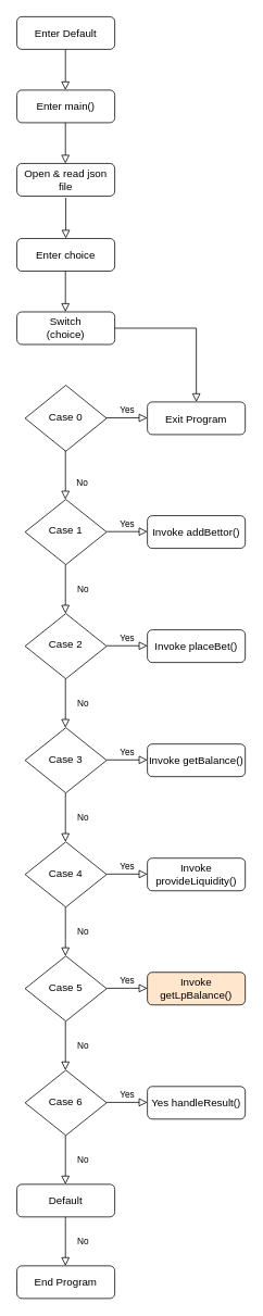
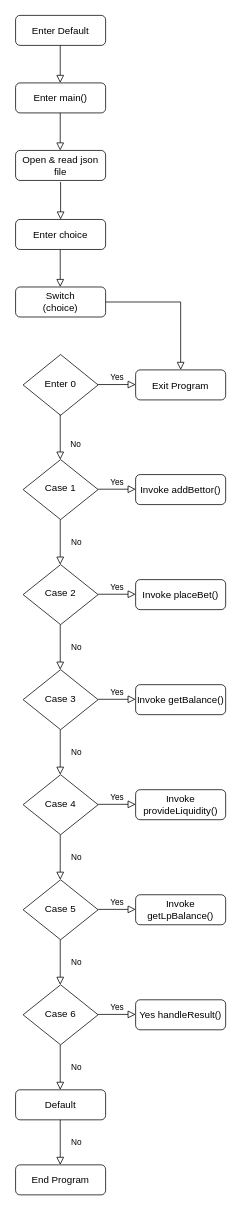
  <mxCell id="0" />
  <mxCell id="1" parent="0" />
  <mxCell id="2" value="" style="rounded=0;html=1;jettySize=auto;orthogonalLoop=1;fontSize=11;endArrow=block;endFill=0;endSize=8;strokeWidth=1;shadow=0;labelBackgroundColor=none;edgeStyle=orthogonalEdgeStyle;" parent="1" source="3" target="5" edge="1"><mxGeometry relative="1" as="geometry" /></mxCell>
  <mxCell id="3" value="&lt;font style=&quot;font-size: 13px&quot;&gt;Switch&lt;br&gt;(choice)&lt;/font&gt;" style="rounded=1;whiteSpace=wrap;html=1;fontSize=12;glass=0;strokeWidth=1;shadow=0;" parent="1" vertex="1"><mxGeometry x="20" y="382" width="120" height="40" as="geometry" /></mxCell>
- <mxCell id="4" value="&lt;font style=&quot;font-size: 13px&quot;&gt;Case 0&lt;/font&gt;" style="rhombus;whiteSpace=wrap;html=1;shadow=0;fontFamily=Helvetica;fontSize=12;align=center;strokeWidth=1;spacing=6;spacingTop=-4;" parent="1" vertex="1"><mxGeometry x="30" y="472" width="100" height="81" as="geometry" /></mxCell>
+ <mxCell id="4" value="&lt;font style=&quot;font-size: 13px&quot;&gt;Enter 0&lt;/font&gt;" style="rhombus;whiteSpace=wrap;html=1;shadow=0;fontFamily=Helvetica;fontSize=12;align=center;strokeWidth=1;spacing=6;spacingTop=-4;" parent="1" vertex="1"><mxGeometry x="30" y="472" width="100" height="81" as="geometry" /></mxCell>
  <mxCell id="5" value="&lt;font style=&quot;font-size: 13px&quot;&gt;Exit Program&lt;/font&gt;" style="rounded=1;whiteSpace=wrap;html=1;fontSize=12;glass=0;strokeWidth=1;shadow=0;" parent="1" vertex="1"><mxGeometry x="180" y="492.5" width="120" height="40" as="geometry" /></mxCell>
  <mxCell id="6" value="&lt;font style=&quot;font-size: 13px&quot;&gt;Case 1&lt;/font&gt;" style="rhombus;whiteSpace=wrap;html=1;shadow=0;fontFamily=Helvetica;fontSize=12;align=center;strokeWidth=1;spacing=6;spacingTop=-4;" parent="1" vertex="1"><mxGeometry x="30" y="612" width="100" height="80" as="geometry" /></mxCell>
  <mxCell id="7" value="&lt;span style=&quot;font-size: 13px&quot;&gt;Default&lt;/span&gt;" style="rounded=1;whiteSpace=wrap;html=1;fontSize=12;glass=0;strokeWidth=1;shadow=0;" parent="1" vertex="1"><mxGeometry x="20" y="1452" width="120" height="40" as="geometry" /></mxCell>
  <mxCell id="8" value="&lt;font style=&quot;font-size: 13px&quot;&gt;Invoke addBettor()&lt;/font&gt;" style="rounded=1;whiteSpace=wrap;html=1;fontSize=12;glass=0;strokeWidth=1;shadow=0;" parent="1" vertex="1"><mxGeometry x="180" y="632" width="120" height="40" as="geometry" /></mxCell>
  <mxCell id="9" value="&lt;font style=&quot;font-size: 13px&quot;&gt;Enter choice&lt;/font&gt;" style="rounded=1;whiteSpace=wrap;html=1;fontSize=12;glass=0;strokeWidth=1;shadow=0;" vertex="1" parent="1"><mxGeometry x="20" y="292" width="120" height="40" as="geometry" /></mxCell>
  <mxCell id="10" value="&lt;font style=&quot;font-size: 13px&quot;&gt;Enter Default&lt;/font&gt;" style="rounded=1;whiteSpace=wrap;html=1;fontSize=12;glass=0;strokeWidth=1;shadow=0;" vertex="1" parent="1"><mxGeometry x="20" y="20" width="120" height="40" as="geometry" /></mxCell>
  <mxCell id="11" value="" style="rounded=0;html=1;jettySize=auto;orthogonalLoop=1;fontSize=11;endArrow=block;endFill=0;endSize=8;strokeWidth=1;shadow=0;labelBackgroundColor=none;edgeStyle=orthogonalEdgeStyle;" edge="1" parent="1"><mxGeometry relative="1" as="geometry"><mxPoint x="79.5" y="332" as="sourcePoint" /><mxPoint x="79.5" y="382" as="targetPoint" /></mxGeometry></mxCell>
  <mxCell id="12" value="&lt;font style=&quot;font-size: 13px&quot;&gt;Case 2&lt;/font&gt;" style="rhombus;whiteSpace=wrap;html=1;shadow=0;fontFamily=Helvetica;fontSize=12;align=center;strokeWidth=1;spacing=6;spacingTop=-4;" vertex="1" parent="1"><mxGeometry x="30" y="752" width="100" height="80" as="geometry" /></mxCell>
  <mxCell id="13" value="&lt;font style=&quot;font-size: 13px&quot;&gt;Case 3&lt;/font&gt;" style="rhombus;whiteSpace=wrap;html=1;shadow=0;fontFamily=Helvetica;fontSize=12;align=center;strokeWidth=1;spacing=6;spacingTop=-4;" vertex="1" parent="1"><mxGeometry x="30" y="892" width="100" height="80" as="geometry" /></mxCell>
  <mxCell id="14" value="&lt;font style=&quot;font-size: 13px&quot;&gt;Case 4&lt;/font&gt;" style="rhombus;whiteSpace=wrap;html=1;shadow=0;fontFamily=Helvetica;fontSize=12;align=center;strokeWidth=1;spacing=6;spacingTop=-4;" vertex="1" parent="1"><mxGeometry x="30" y="1032" width="100" height="80" as="geometry" /></mxCell>
  <mxCell id="15" value="&lt;font style=&quot;font-size: 13px&quot;&gt;Case 5&lt;/font&gt;" style="rhombus;whiteSpace=wrap;html=1;shadow=0;fontFamily=Helvetica;fontSize=12;align=center;strokeWidth=1;spacing=6;spacingTop=-4;" vertex="1" parent="1"><mxGeometry x="30" y="1172" width="100" height="80" as="geometry" /></mxCell>
  <mxCell id="16" value="Yes" style="edgeStyle=orthogonalEdgeStyle;rounded=0;html=1;jettySize=auto;orthogonalLoop=1;fontSize=11;endArrow=block;endFill=0;endSize=8;strokeWidth=1;shadow=0;labelBackgroundColor=none;" edge="1" parent="1"><mxGeometry y="10" relative="1" as="geometry"><mxPoint as="offset" /><mxPoint x="130" y="512" as="sourcePoint" /><mxPoint x="180" y="512" as="targetPoint" /></mxGeometry></mxCell>
  <mxCell id="17" value="Yes" style="edgeStyle=orthogonalEdgeStyle;rounded=0;html=1;jettySize=auto;orthogonalLoop=1;fontSize=11;endArrow=block;endFill=0;endSize=8;strokeWidth=1;shadow=0;labelBackgroundColor=none;" edge="1" parent="1"><mxGeometry y="10" relative="1" as="geometry"><mxPoint as="offset" /><mxPoint x="130" y="651.5" as="sourcePoint" /><mxPoint x="180" y="651.5" as="targetPoint" /></mxGeometry></mxCell>
  <mxCell id="18" value="No" style="rounded=0;html=1;jettySize=auto;orthogonalLoop=1;fontSize=11;endArrow=block;endFill=0;endSize=8;strokeWidth=1;shadow=0;labelBackgroundColor=none;edgeStyle=orthogonalEdgeStyle;" edge="1" parent="1"><mxGeometry x="0.333" y="20" relative="1" as="geometry"><mxPoint as="offset" /><mxPoint x="79.5" y="552" as="sourcePoint" /><mxPoint x="79.5" y="612" as="targetPoint" /></mxGeometry></mxCell>
  <mxCell id="19" value="No" style="rounded=0;html=1;jettySize=auto;orthogonalLoop=1;fontSize=11;endArrow=block;endFill=0;endSize=8;strokeWidth=1;shadow=0;labelBackgroundColor=none;edgeStyle=orthogonalEdgeStyle;" edge="1" parent="1"><mxGeometry y="21" relative="1" as="geometry"><mxPoint as="offset" /><mxPoint x="79.5" y="1252" as="sourcePoint" /><mxPoint x="79.5" y="1312" as="targetPoint" /></mxGeometry></mxCell>
  <mxCell id="20" value="No" style="rounded=0;html=1;jettySize=auto;orthogonalLoop=1;fontSize=11;endArrow=block;endFill=0;endSize=8;strokeWidth=1;shadow=0;labelBackgroundColor=none;edgeStyle=orthogonalEdgeStyle;" edge="1" parent="1"><mxGeometry y="21" relative="1" as="geometry"><mxPoint as="offset" /><mxPoint x="79.5" y="1112" as="sourcePoint" /><mxPoint x="79.5" y="1172" as="targetPoint" /><Array as="points"><mxPoint x="80" y="1152" /><mxPoint x="80" y="1152" /></Array></mxGeometry></mxCell>
  <mxCell id="21" value="No" style="rounded=0;html=1;jettySize=auto;orthogonalLoop=1;fontSize=11;endArrow=block;endFill=0;endSize=8;strokeWidth=1;shadow=0;labelBackgroundColor=none;edgeStyle=orthogonalEdgeStyle;" edge="1" parent="1"><mxGeometry y="21" relative="1" as="geometry"><mxPoint as="offset" /><mxPoint x="79.5" y="692" as="sourcePoint" /><mxPoint x="79.5" y="752" as="targetPoint" /></mxGeometry></mxCell>
  <mxCell id="22" value="No" style="rounded=0;html=1;jettySize=auto;orthogonalLoop=1;fontSize=11;endArrow=block;endFill=0;endSize=8;strokeWidth=1;shadow=0;labelBackgroundColor=none;edgeStyle=orthogonalEdgeStyle;" edge="1" parent="1"><mxGeometry y="21" relative="1" as="geometry"><mxPoint as="offset" /><mxPoint x="79.5" y="832" as="sourcePoint" /><mxPoint x="79.5" y="892" as="targetPoint" /></mxGeometry></mxCell>
  <mxCell id="23" value="No" style="rounded=0;html=1;jettySize=auto;orthogonalLoop=1;fontSize=11;endArrow=block;endFill=0;endSize=8;strokeWidth=1;shadow=0;labelBackgroundColor=none;edgeStyle=orthogonalEdgeStyle;" edge="1" parent="1"><mxGeometry y="21" relative="1" as="geometry"><mxPoint as="offset" /><mxPoint x="79.5" y="972" as="sourcePoint" /><mxPoint x="79.5" y="1032" as="targetPoint" /></mxGeometry></mxCell>
  <mxCell id="24" value="No" style="rounded=0;html=1;jettySize=auto;orthogonalLoop=1;fontSize=11;endArrow=block;endFill=0;endSize=8;strokeWidth=1;shadow=0;labelBackgroundColor=none;edgeStyle=orthogonalEdgeStyle;" edge="1" parent="1"><mxGeometry y="21" relative="1" as="geometry"><mxPoint as="offset" /><mxPoint x="79.5" y="1392" as="sourcePoint" /><mxPoint x="79.5" y="1452" as="targetPoint" /></mxGeometry></mxCell>
  <mxCell id="25" value="&lt;font style=&quot;font-size: 13px&quot;&gt;Case 6&lt;/font&gt;" style="rhombus;whiteSpace=wrap;html=1;shadow=0;fontFamily=Helvetica;fontSize=12;align=center;strokeWidth=1;spacing=6;spacingTop=-4;" vertex="1" parent="1"><mxGeometry x="30" y="1312" width="100" height="80" as="geometry" /></mxCell>
  <mxCell id="26" value="" style="rounded=0;html=1;jettySize=auto;orthogonalLoop=1;fontSize=11;endArrow=block;endFill=0;endSize=8;strokeWidth=1;shadow=0;labelBackgroundColor=none;edgeStyle=orthogonalEdgeStyle;" edge="1" parent="1"><mxGeometry relative="1" as="geometry"><mxPoint x="79.5" y="60" as="sourcePoint" /><mxPoint x="79.5" y="110" as="targetPoint" /></mxGeometry></mxCell>
  <mxCell id="27" value="&lt;font style=&quot;font-size: 13px&quot;&gt;Enter main()&lt;/font&gt;" style="rounded=1;whiteSpace=wrap;html=1;fontSize=12;glass=0;strokeWidth=1;shadow=0;" vertex="1" parent="1"><mxGeometry x="20" y="110" width="120" height="40" as="geometry" /></mxCell>
  <mxCell id="28" value="" style="rounded=0;html=1;jettySize=auto;orthogonalLoop=1;fontSize=11;endArrow=block;endFill=0;endSize=8;strokeWidth=1;shadow=0;labelBackgroundColor=none;edgeStyle=orthogonalEdgeStyle;" edge="1" parent="1"><mxGeometry relative="1" as="geometry"><mxPoint x="79.5" y="150" as="sourcePoint" /><mxPoint x="79.5" y="200" as="targetPoint" /></mxGeometry></mxCell>
  <mxCell id="29" value="&lt;font style=&quot;font-size: 13px&quot;&gt;Open &amp;amp; read json file&lt;/font&gt;" style="rounded=1;whiteSpace=wrap;html=1;fontSize=12;glass=0;strokeWidth=1;shadow=0;" vertex="1" parent="1"><mxGeometry x="20" y="200" width="120" height="40" as="geometry" /></mxCell>
  <mxCell id="30" value="" style="rounded=0;html=1;jettySize=auto;orthogonalLoop=1;fontSize=11;endArrow=block;endFill=0;endSize=8;strokeWidth=1;shadow=0;labelBackgroundColor=none;edgeStyle=orthogonalEdgeStyle;" edge="1" parent="1"><mxGeometry relative="1" as="geometry"><mxPoint x="80" y="242" as="sourcePoint" /><mxPoint x="80" y="292" as="targetPoint" /></mxGeometry></mxCell>
  <mxCell id="31" value="Yes" style="edgeStyle=orthogonalEdgeStyle;rounded=0;html=1;jettySize=auto;orthogonalLoop=1;fontSize=11;endArrow=block;endFill=0;endSize=8;strokeWidth=1;shadow=0;labelBackgroundColor=none;" edge="1" parent="1"><mxGeometry y="10" relative="1" as="geometry"><mxPoint as="offset" /><mxPoint x="130" y="791.5" as="sourcePoint" /><mxPoint x="180" y="791.5" as="targetPoint" /></mxGeometry></mxCell>
  <mxCell id="32" value="Yes" style="edgeStyle=orthogonalEdgeStyle;rounded=0;html=1;jettySize=auto;orthogonalLoop=1;fontSize=11;endArrow=block;endFill=0;endSize=8;strokeWidth=1;shadow=0;labelBackgroundColor=none;" edge="1" parent="1"><mxGeometry y="10" relative="1" as="geometry"><mxPoint as="offset" /><mxPoint x="130" y="931.5" as="sourcePoint" /><mxPoint x="180" y="931.5" as="targetPoint" /></mxGeometry></mxCell>
  <mxCell id="33" value="Yes" style="edgeStyle=orthogonalEdgeStyle;rounded=0;html=1;jettySize=auto;orthogonalLoop=1;fontSize=11;endArrow=block;endFill=0;endSize=8;strokeWidth=1;shadow=0;labelBackgroundColor=none;" edge="1" parent="1"><mxGeometry y="10" relative="1" as="geometry"><mxPoint as="offset" /><mxPoint x="130" y="1071.5" as="sourcePoint" /><mxPoint x="180" y="1071.5" as="targetPoint" /></mxGeometry></mxCell>
  <mxCell id="34" value="Yes" style="edgeStyle=orthogonalEdgeStyle;rounded=0;html=1;jettySize=auto;orthogonalLoop=1;fontSize=11;endArrow=block;endFill=0;endSize=8;strokeWidth=1;shadow=0;labelBackgroundColor=none;" edge="1" parent="1"><mxGeometry y="10" relative="1" as="geometry"><mxPoint as="offset" /><mxPoint x="130" y="1211.5" as="sourcePoint" /><mxPoint x="180" y="1211.5" as="targetPoint" /></mxGeometry></mxCell>
  <mxCell id="35" value="Yes" style="edgeStyle=orthogonalEdgeStyle;rounded=0;html=1;jettySize=auto;orthogonalLoop=1;fontSize=11;endArrow=block;endFill=0;endSize=8;strokeWidth=1;shadow=0;labelBackgroundColor=none;" edge="1" parent="1"><mxGeometry y="10" relative="1" as="geometry"><mxPoint as="offset" /><mxPoint x="130" y="1351.5" as="sourcePoint" /><mxPoint x="180" y="1351.5" as="targetPoint" /></mxGeometry></mxCell>
  <mxCell id="36" value="&lt;font style=&quot;font-size: 13px&quot;&gt;Yes handleResult()&lt;/font&gt;" style="rounded=1;whiteSpace=wrap;html=1;fontSize=12;glass=0;strokeWidth=1;shadow=0;" vertex="1" parent="1"><mxGeometry x="180" y="1332" width="120" height="40" as="geometry" /></mxCell>
- <mxCell id="37" value="&lt;font style=&quot;font-size: 13px&quot;&gt;Invoke getLpBalance()&lt;/font&gt;" style="rounded=1;whiteSpace=wrap;html=1;fontSize=12;glass=0;strokeWidth=1;shadow=0;fillColor=#ffe6cc;" vertex="1" parent="1"><mxGeometry x="180" y="1192" width="120" height="40" as="geometry" /></mxCell>
+ <mxCell id="37" value="&lt;font style=&quot;font-size: 13px&quot;&gt;Invoke getLpBalance()&lt;/font&gt;" style="rounded=1;whiteSpace=wrap;html=1;fontSize=12;glass=0;strokeWidth=1;shadow=0;" vertex="1" parent="1"><mxGeometry x="180" y="1192" width="120" height="40" as="geometry" /></mxCell>
  <mxCell id="38" value="&lt;font style=&quot;font-size: 13px&quot;&gt;Invoke provideLiquidity()&lt;/font&gt;" style="rounded=1;whiteSpace=wrap;html=1;fontSize=12;glass=0;strokeWidth=1;shadow=0;" vertex="1" parent="1"><mxGeometry x="180" y="1052" width="120" height="40" as="geometry" /></mxCell>
  <mxCell id="39" value="&lt;font style=&quot;font-size: 13px&quot;&gt;Invoke getBalance()&lt;/font&gt;" style="rounded=1;whiteSpace=wrap;html=1;fontSize=12;glass=0;strokeWidth=1;shadow=0;" vertex="1" parent="1"><mxGeometry x="180" y="912" width="120" height="40" as="geometry" /></mxCell>
  <mxCell id="40" value="&lt;font style=&quot;font-size: 13px&quot;&gt;Invoke placeBet()&lt;/font&gt;" style="rounded=1;whiteSpace=wrap;html=1;fontSize=12;glass=0;strokeWidth=1;shadow=0;" vertex="1" parent="1"><mxGeometry x="180" y="772" width="120" height="40" as="geometry" /></mxCell>
  <mxCell id="41" value="&lt;font style=&quot;font-size: 13px&quot;&gt;End Program&lt;/font&gt;" style="rounded=1;whiteSpace=wrap;html=1;fontSize=12;glass=0;strokeWidth=1;shadow=0;" vertex="1" parent="1"><mxGeometry x="20" y="1552" width="120" height="40" as="geometry" /></mxCell>
  <mxCell id="42" value="No" style="rounded=0;html=1;jettySize=auto;orthogonalLoop=1;fontSize=11;endArrow=block;endFill=0;endSize=8;strokeWidth=1;shadow=0;labelBackgroundColor=none;edgeStyle=orthogonalEdgeStyle;" edge="1" parent="1"><mxGeometry y="21" relative="1" as="geometry"><mxPoint as="offset" /><mxPoint x="79.5" y="1492" as="sourcePoint" /><mxPoint x="79.5" y="1552" as="targetPoint" /></mxGeometry></mxCell>
